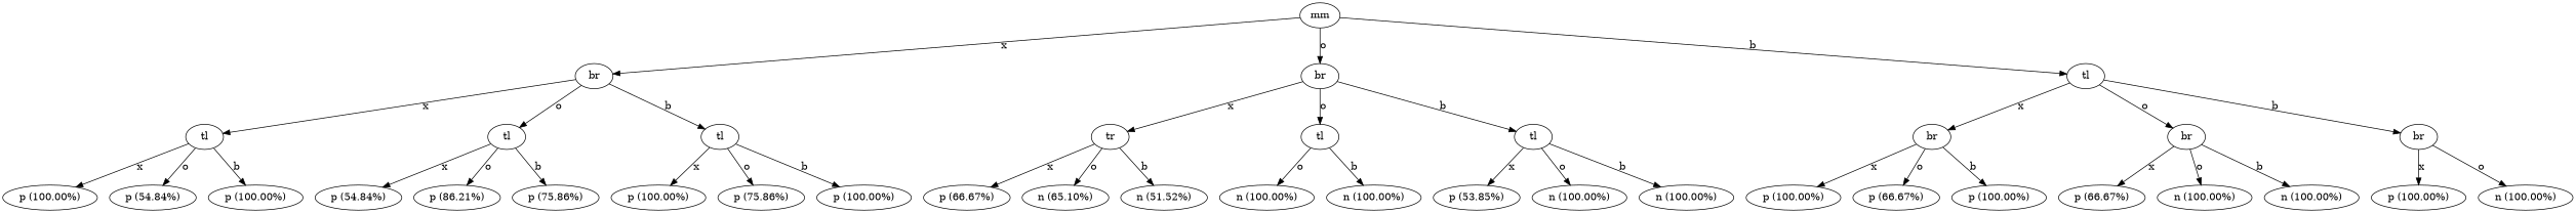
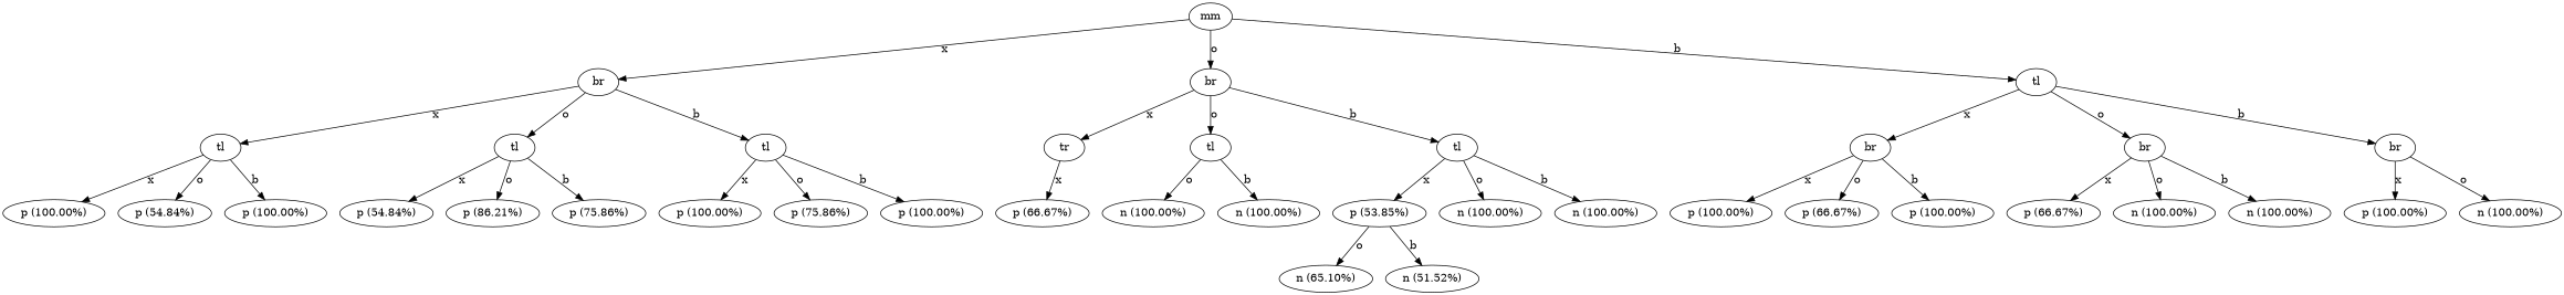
  digraph {
    node [shape=oval]
    n1 [label=mm]
    n2 [label=br]
    n3 [label=br]
    n4 [label=tl]
    n5 [label=tl]
    n6 [label=tl]
    n7 [label=tl]
    n8 [label=tr]
    n9 [label=tl]
    n10 [label=tl]
    n11 [label=br]
    n12 [label=br]
    n13 [label=br]
    n14 [label="p (100.00%)"]
    n15 [label="p (54.84%)"]
    n16 [label="p (100.00%)"]
    n17 [label="p (54.84%)"]
    n18 [label="p (86.21%)"]
    n19 [label="p (75.86%)"]
    n20 [label="p (100.00%)"]
    n21 [label="p (75.86%)"]
    n22 [label="p (100.00%)"]
    n23 [label="p (66.67%)"]
    n24 [label="n (65.10%)"]
    n25 [label="n (51.52%)"]
    n26 [label="n (100.00%)"]
    n27 [label="n (100.00%)"]
    n28 [label="p (53.85%)"]
    n29 [label="n (100.00%)"]
    n30 [label="n (100.00%)"]
    n31 [label="p (100.00%)"]
    n32 [label="p (66.67%)"]
    n33 [label="p (100.00%)"]
    n34 [label="p (66.67%)"]
    n35 [label="n (100.00%)"]
    n36 [label="n (100.00%)"]
    n37 [label="p (100.00%)"]
    n38 [label="n (100.00%)"]
    n1 -> n2 [label=x]
    n1 -> n3 [label=o]
    n1 -> n4 [label=b]
    n2 -> n5 [label=x]
    n2 -> n6 [label=o]
    n2 -> n7 [label=b]
    n3 -> n8 [label=x]
    n3 -> n9 [label=o]
    n3 -> n10 [label=b]
    n4 -> n11 [label=x]
    n4 -> n12 [label=o]
    n4 -> n13 [label=b]
    n5 -> n14 [label=x]
    n5 -> n15 [label=o]
    n5 -> n16 [label=b]
    n6 -> n17 [label=x]
    n6 -> n18 [label=o]
    n6 -> n19 [label=b]
    n7 -> n20 [label=x]
    n7 -> n21 [label=o]
    n7 -> n22 [label=b]
    n8 -> n23 [label=x]
-   n8 -> n24 [label=o]
-   n8 -> n25 [label=b]
+   n28 -> n24 [label=o]
+   n28 -> n25 [label=b]
    n9 -> n26 [label=o]
    n9 -> n27 [label=b]
    n10 -> n28 [label=x]
    n10 -> n29 [label=o]
    n10 -> n30 [label=b]
    n11 -> n31 [label=x]
    n11 -> n32 [label=o]
    n11 -> n33 [label=b]
    n12 -> n34 [label=x]
    n12 -> n35 [label=o]
    n12 -> n36 [label=b]
    n13 -> n37 [label=x]
    n13 -> n38 [label=o]
  }
